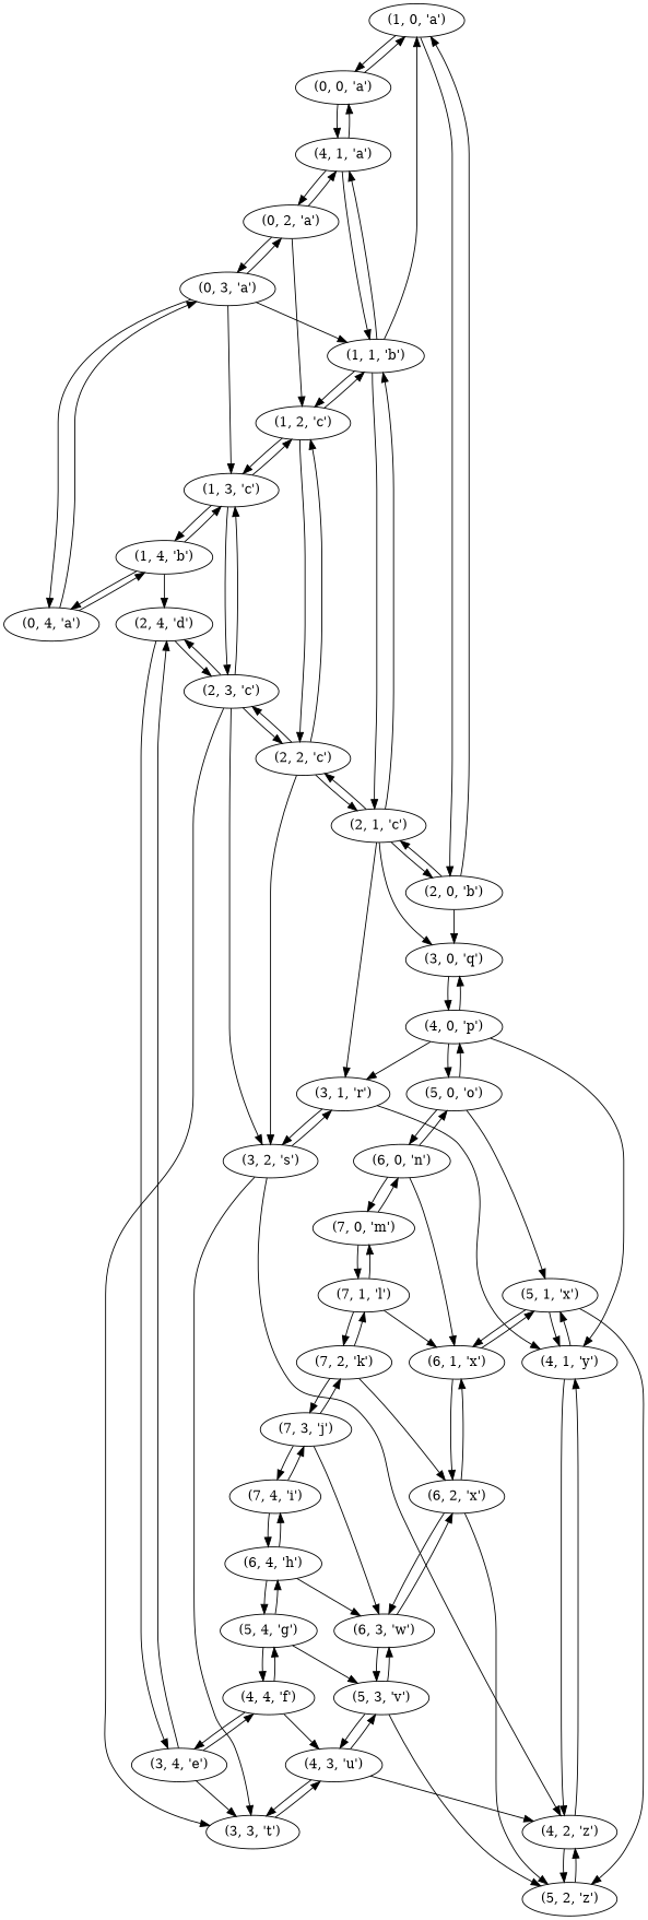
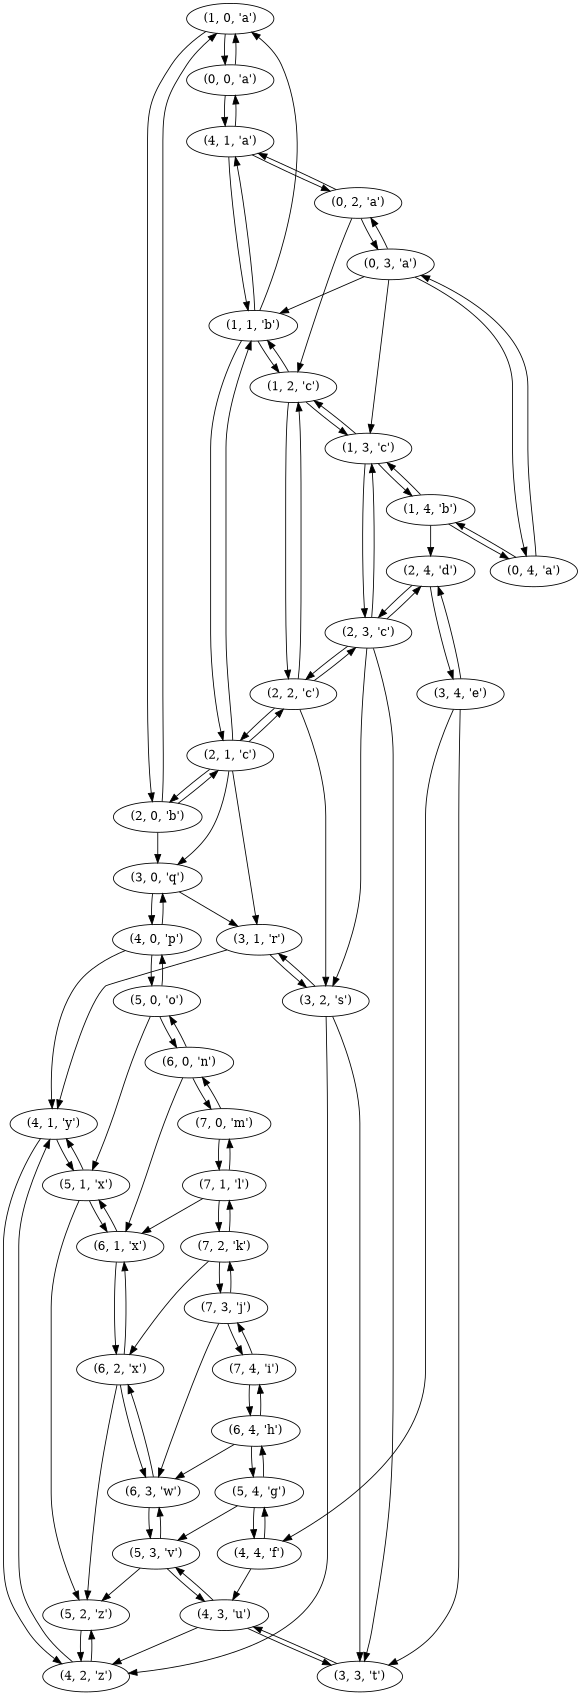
  digraph {
    n1 [label="(1, 0, 'a')"]
    n2 [label="(0, 0, 'a')"]
    n3 [label="(2, 0, 'b')"]
    n4 [label="(4, 1, 'a')"]
    n5 [label="(2, 1, 'c')"]
    n6 [label="(3, 0, 'q')"]
    n7 [label="(1, 1, 'b')"]
    n8 [label="(1, 2, 'c')"]
    n9 [label="(0, 2, 'a')"]
    n10 [label="(0, 3, 'a')"]
    n11 [label="(3, 1, 'r')"]
    n12 [label="(2, 2, 'c')"]
    n13 [label="(4, 0, 'p')"]
    n14 [label="(1, 3, 'c')"]
    n15 [label="(4, 1, 'y')"]
    n16 [label="(3, 2, 's')"]
    n17 [label="(2, 3, 'c')"]
    n18 [label="(5, 0, 'o')"]
    n19 [label="(6, 0, 'n')"]
    n20 [label="(5, 1, 'x')"]
    n21 [label="(4, 2, 'z')"]
    n22 [label="(3, 3, 't')"]
    n23 [label="(7, 0, 'm')"]
    n24 [label="(6, 1, 'x')"]
    n25 [label="(5, 2, 'z')"]
    n26 [label="(7, 1, 'l')"]
    n27 [label="(6, 2, 'x')"]
    n28 [label="(7, 2, 'k')"]
    n29 [label="(7, 3, 'j')"]
    n30 [label="(0, 4, 'a')"]
    n31 [label="(1, 4, 'b')"]
    n32 [label="(2, 4, 'd')"]
    n33 [label="(4, 3, 'u')"]
    n34 [label="(6, 3, 'w')"]
    n35 [label="(5, 3, 'v')"]
    n36 [label="(7, 4, 'i')"]
    n37 [label="(3, 4, 'e')"]
    n38 [label="(6, 4, 'h')"]
    n39 [label="(4, 4, 'f')"]
    n40 [label="(5, 4, 'g')"]
    n1 -> n2
    n1 -> n3
    n2 -> n1
    n2 -> n4
    n3 -> n1
    n3 -> n5
    n3 -> n6
    n4 -> n2
    n4 -> n7
    n4 -> n9
    n5 -> n3
    n5 -> n6
    n5 -> n7
    n5 -> n11
    n5 -> n12
-   n13 -> n11
+   n6 -> n11
    n6 -> n13
    n7 -> n1
    n7 -> n4
    n7 -> n5
    n7 -> n8
    n8 -> n7
    n8 -> n12
    n8 -> n14
    n9 -> n4
    n9 -> n8
    n9 -> n10
    n10 -> n7
    n10 -> n9
    n10 -> n14
    n10 -> n30
    n11 -> n15
    n11 -> n16
    n12 -> n5
    n12 -> n8
    n12 -> n16
    n12 -> n17
    n13 -> n6
    n13 -> n15
    n13 -> n18
    n14 -> n8
    n14 -> n17
    n14 -> n31
    n15 -> n20
    n15 -> n21
    n16 -> n11
    n16 -> n21
    n16 -> n22
    n17 -> n12
    n17 -> n14
    n17 -> n16
    n17 -> n22
    n17 -> n32
    n18 -> n13
    n18 -> n19
    n18 -> n20
    n19 -> n18
    n19 -> n23
    n19 -> n24
    n20 -> n15
    n20 -> n24
    n20 -> n25
    n21 -> n15
    n21 -> n25
    n22 -> n33
    n23 -> n19
    n23 -> n26
    n24 -> n20
    n24 -> n27
    n25 -> n21
    n26 -> n23
    n26 -> n24
    n26 -> n28
    n27 -> n24
    n27 -> n25
    n27 -> n34
    n28 -> n26
    n28 -> n27
    n28 -> n29
    n29 -> n28
    n29 -> n34
    n29 -> n36
    n30 -> n10
    n30 -> n31
    n31 -> n14
    n31 -> n30
    n31 -> n32
    n32 -> n17
    n32 -> n37
    n33 -> n21
    n33 -> n22
    n33 -> n35
    n34 -> n27
    n34 -> n35
    n35 -> n25
    n35 -> n33
    n35 -> n34
    n36 -> n29
    n36 -> n38
    n37 -> n22
    n37 -> n32
    n37 -> n39
    n38 -> n34
    n38 -> n36
    n38 -> n40
    n39 -> n33
-   n39 -> n37
    n39 -> n40
    n40 -> n35
    n40 -> n38
    n40 -> n39
  }
